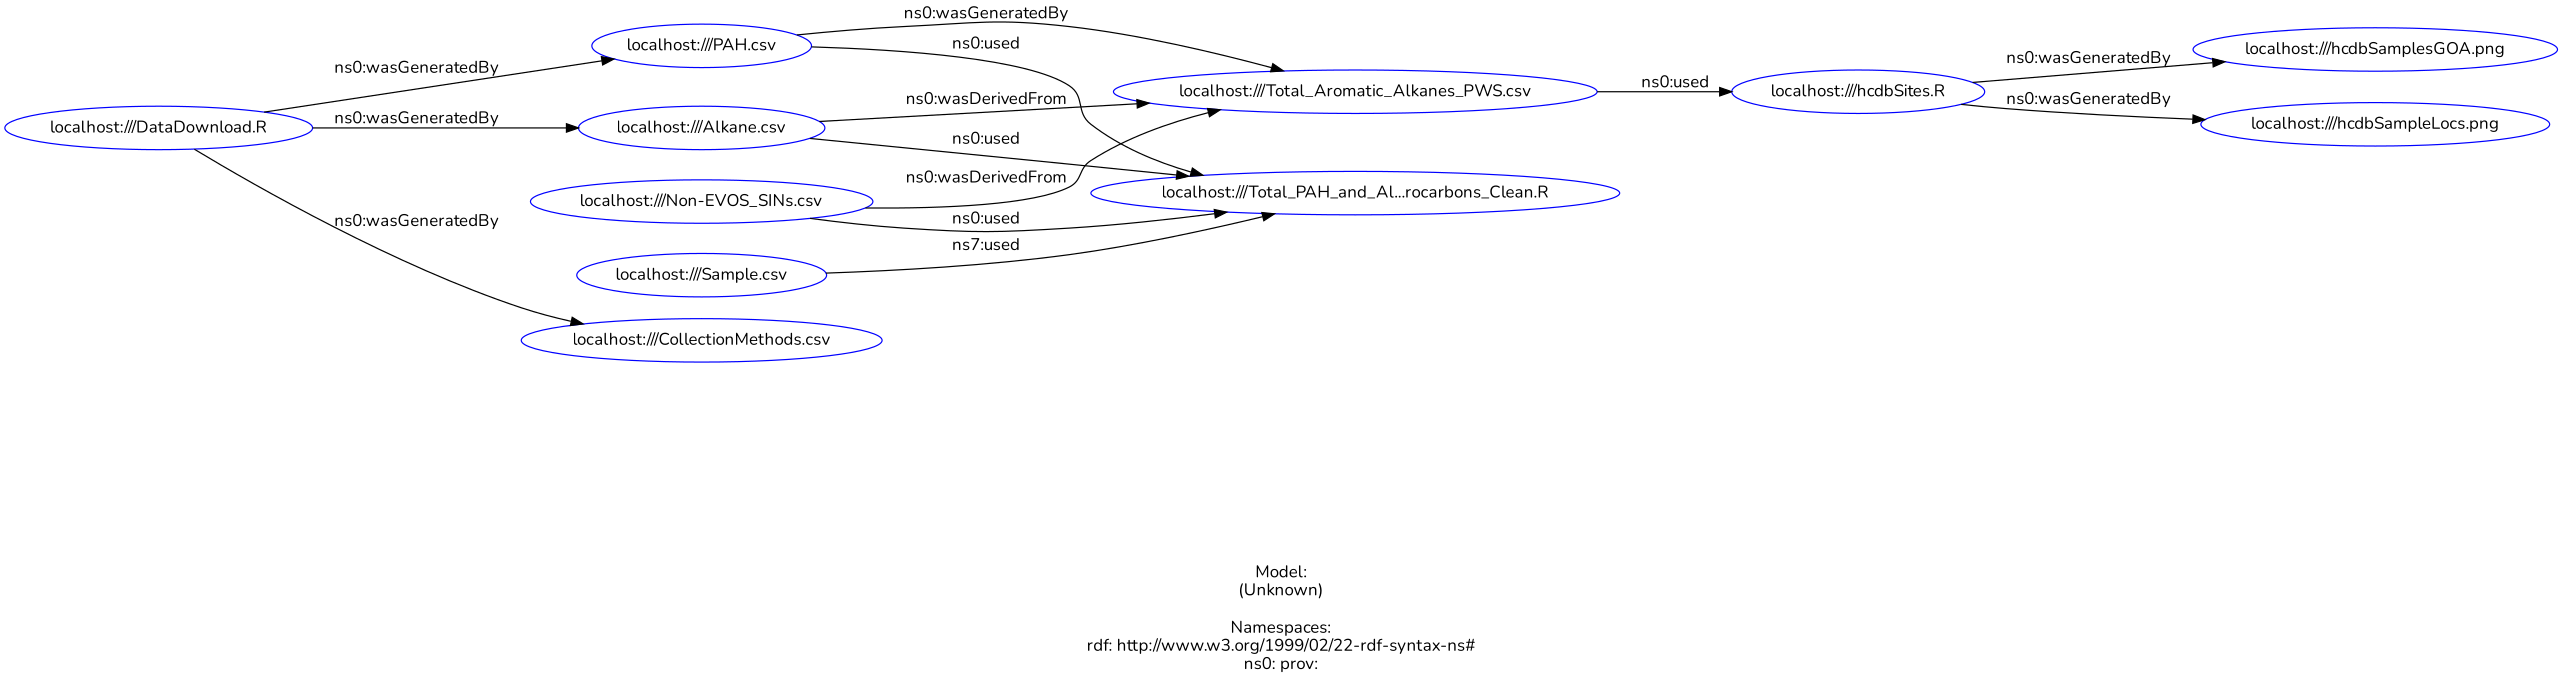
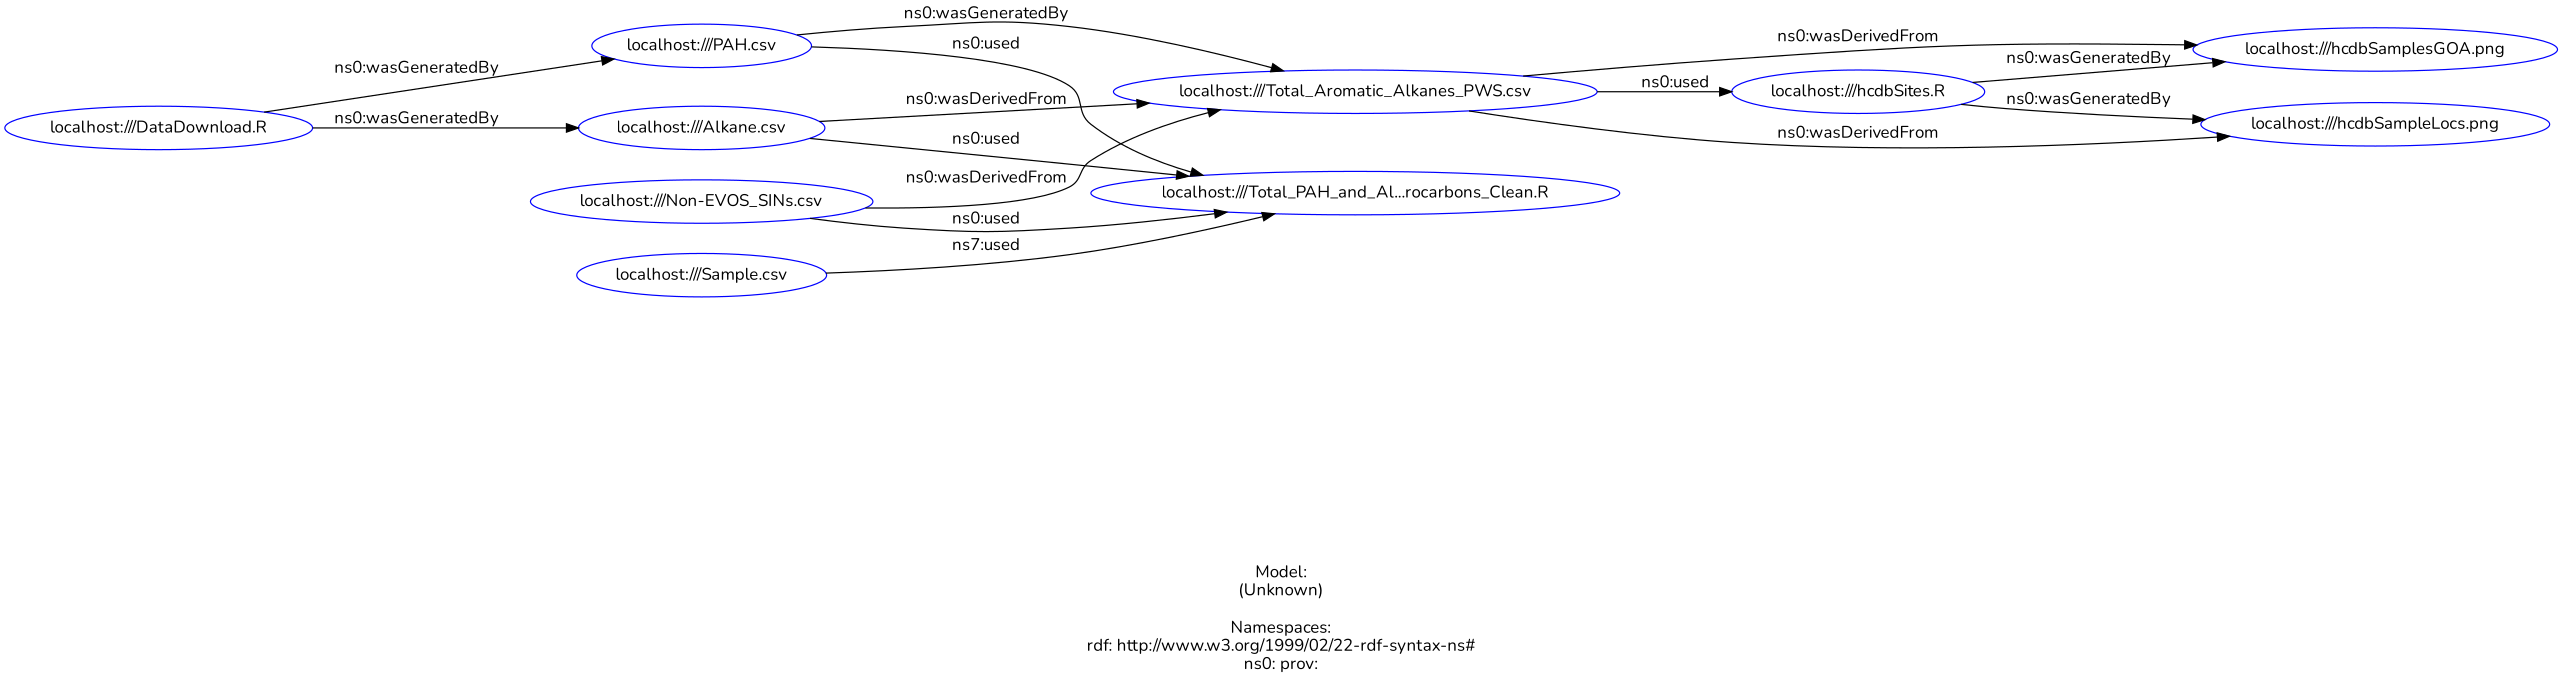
  digraph {
    fontname=Nunito
    label="\n\nModel:\n(Unknown)\n\nNamespaces:\nrdf: http://www.w3.org/1999/02/22-rdf-syntax-ns#\nns0: prov:\n"
    rankdir=LR
    node [color=blue fontname=Nunito shape=ellipse]
    edge [fontname=Nunito]
    n1 [label="localhost:///Total_Aromatic_Alkanes_PWS.csv"]
    n2 [label="localhost:///hcdbSamplesGOA.png"]
    n3 [label="localhost:///hcdbSampleLocs.png"]
    n4 [label="localhost:///hcdbSites.R"]
    n5 [label="localhost:///DataDownload.R"]
    n6 [label="localhost:///PAH.csv"]
-   n7 [label="localhost:///CollectionMethods.csv"]
    n8 [label="localhost:///Alkane.csv"]
    n9 [label="localhost:///Sample.csv"]
    n10 [label="localhost:///Total_PAH_and_Al...rocarbons_Clean.R"]
    n11 [label="localhost:///Non-EVOS_SINs.csv"]
+   n1 -> n2 [label="ns0:wasDerivedFrom"]
+   n1 -> n3 [label="ns0:wasDerivedFrom"]
    n1 -> n4 [label="ns0:used"]
    n4 -> n2 [label="ns0:wasGeneratedBy"]
    n4 -> n3 [label="ns0:wasGeneratedBy"]
    n5 -> n6 [label="ns0:wasGeneratedBy"]
-   n5 -> n7 [label="ns0:wasGeneratedBy"]
    n5 -> n8 [label="ns0:wasGeneratedBy"]
    n6 -> n1 [label="ns0:wasGeneratedBy"]
    n6 -> n10 [label="ns0:used"]
    n8 -> n1 [label="ns0:wasDerivedFrom"]
    n8 -> n10 [label="ns0:used"]
    n9 -> n10 [label="ns7:used"]
    n11 -> n1 [label="ns0:wasDerivedFrom"]
    n11 -> n10 [label="ns0:used"]
  }
